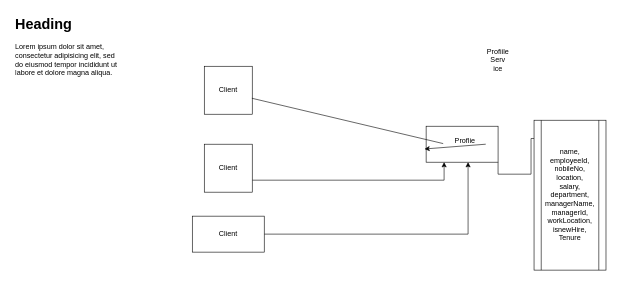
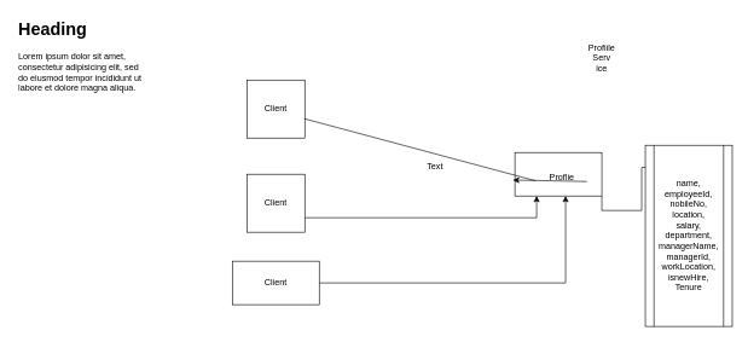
  <mxCell id="0" />
  <mxCell id="1" parent="0" />
  <mxCell id="2" style="edgeStyle=orthogonalEdgeStyle;rounded=0;orthogonalLoop=1;jettySize=auto;html=1;exitX=1;exitY=1;exitDx=0;exitDy=0;" edge="1" parent="1" source="3"><mxGeometry relative="1" as="geometry"><mxPoint x="940" y="230" as="targetPoint" /></mxGeometry></mxCell>
  <mxCell id="3" value="" style="rounded=0;whiteSpace=wrap;html=1;" vertex="1" parent="1"><mxGeometry x="710" y="210" width="120" height="60" as="geometry" /></mxCell>
  <mxCell id="4" value="Client" style="whiteSpace=wrap;html=1;aspect=fixed;" vertex="1" parent="1"><mxGeometry x="340" y="110" width="80" height="80" as="geometry" /></mxCell>
  <mxCell id="5" value="" style="endArrow=classic;html=1;entryX=-0.022;entryY=0.633;entryDx=0;entryDy=0;entryPerimeter=0;exitX=0.992;exitY=0.667;exitDx=0;exitDy=0;exitPerimeter=0;startArrow=none;" edge="1" parent="1" source="14" target="3"><mxGeometry width="50" height="50" relative="1" as="geometry"><mxPoint x="460" y="160" as="sourcePoint" /><mxPoint x="520" y="160" as="targetPoint" /></mxGeometry></mxCell>
  <mxCell id="6" style="edgeStyle=orthogonalEdgeStyle;rounded=0;orthogonalLoop=1;jettySize=auto;html=1;exitX=1;exitY=0.5;exitDx=0;exitDy=0;entryX=0.583;entryY=1;entryDx=0;entryDy=0;entryPerimeter=0;" edge="1" parent="1" source="7" target="3"><mxGeometry relative="1" as="geometry" /></mxCell>
  <mxCell id="7" value="Client" style="rounded=0;whiteSpace=wrap;html=1;" vertex="1" parent="1"><mxGeometry x="320" y="360" width="120" height="60" as="geometry" /></mxCell>
  <mxCell id="8" style="edgeStyle=orthogonalEdgeStyle;rounded=0;orthogonalLoop=1;jettySize=auto;html=1;exitX=1;exitY=0.75;exitDx=0;exitDy=0;entryX=0.25;entryY=1;entryDx=0;entryDy=0;" edge="1" parent="1" source="9" target="3"><mxGeometry relative="1" as="geometry" /></mxCell>
  <mxCell id="9" value="Client" style="whiteSpace=wrap;html=1;aspect=fixed;" vertex="1" parent="1"><mxGeometry x="340" y="240" width="80" height="80" as="geometry" /></mxCell>
  <mxCell id="10" value="&lt;h1&gt;Heading&lt;/h1&gt;&lt;p&gt;Lorem ipsum dolor sit amet, consectetur adipisicing elit, sed do eiusmod tempor incididunt ut labore et dolore magna aliqua.&lt;/p&gt;" style="text;html=1;strokeColor=none;fillColor=none;spacing=5;spacingTop=-20;whiteSpace=wrap;overflow=hidden;rounded=0;" vertex="1" parent="1"><mxGeometry x="20" y="20" width="190" height="120" as="geometry" /></mxCell>
- <mxCell id="12" value="Profiile Serv ice" style="text;html=1;strokeColor=none;fillColor=none;align=center;verticalAlign=middle;whiteSpace=wrap;rounded=0;" vertex="1" parent="1"><mxGeometry x="810" y="90" width="40" height="20" as="geometry" /></mxCell>
+ <mxCell id="11" value="Text" style="text;html=1;strokeColor=none;fillColor=none;align=center;verticalAlign=middle;whiteSpace=wrap;rounded=0;" vertex="1" parent="1"><mxGeometry x="580" y="220" width="40" height="20" as="geometry" /></mxCell>
+ <mxCell id="12" value="Profiile Serv ice" style="text;html=1;strokeColor=none;fillColor=none;align=center;verticalAlign=middle;whiteSpace=wrap;rounded=0;" vertex="1" parent="1"><mxGeometry x="810" y="70" width="40" height="20" as="geometry" /></mxCell>
  <mxCell id="13" value="name,&lt;br&gt;employeeId,&lt;br&gt;nobileNo,&lt;br&gt;location,&lt;br&gt;salary,&lt;br&gt;department,&lt;br&gt;managerName,&lt;br&gt;managerId,&lt;br&gt;workLocation,&lt;br&gt;isnewHire,&lt;br&gt;Tenure&lt;br&gt;" style="shape=process;whiteSpace=wrap;html=1;backgroundOutline=1;" vertex="1" parent="1"><mxGeometry x="890" y="200" width="120" height="250" as="geometry" /></mxCell>
- <mxCell id="14" value="Proflie" style="text;html=1;strokeColor=none;fillColor=none;align=center;verticalAlign=middle;whiteSpace=wrap;rounded=0;" vertex="1" parent="1"><mxGeometry x="740" y="220" width="70" height="30" as="geometry" /></mxCell>
+ <mxCell id="14" value="Proflie" style="text;html=1;strokeColor=none;fillColor=none;align=center;verticalAlign=middle;whiteSpace=wrap;rounded=0;" vertex="1" parent="1"><mxGeometry x="740" y="230" width="70" height="30" as="geometry" /></mxCell>
  <mxCell id="15" value="" style="endArrow=none;html=1;entryX=-0.022;entryY=0.633;entryDx=0;entryDy=0;entryPerimeter=0;exitX=0.992;exitY=0.667;exitDx=0;exitDy=0;exitPerimeter=0;" edge="1" parent="1" source="4" target="14"><mxGeometry width="50" height="50" relative="1" as="geometry"><mxPoint x="419.36" y="163.36" as="sourcePoint" /><mxPoint x="777.36" y="247.98" as="targetPoint" /></mxGeometry></mxCell>
